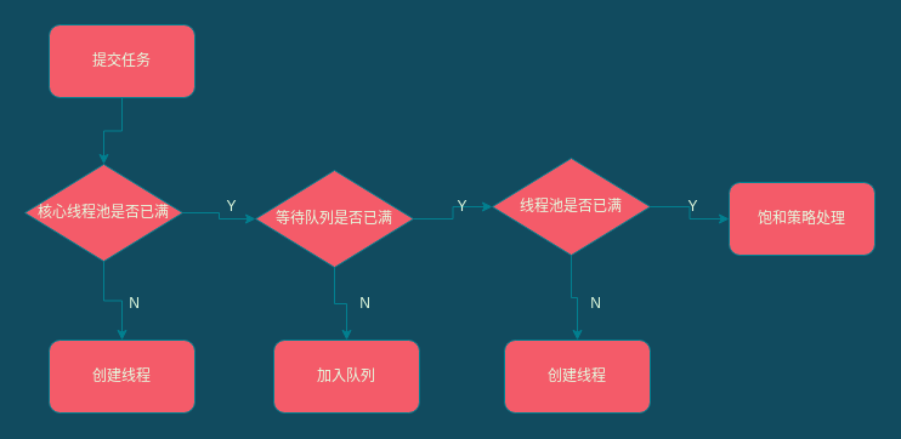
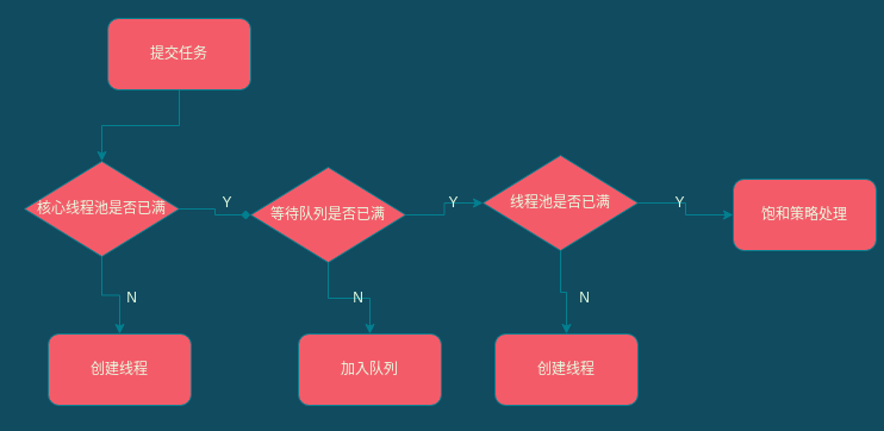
  <mxCell id="0" />
  <mxCell id="1" parent="0" />
  <mxCell id="2" style="edgeStyle=orthogonalEdgeStyle;curved=0;rounded=0;sketch=0;orthogonalLoop=1;jettySize=auto;html=1;exitX=0.5;exitY=1;exitDx=0;exitDy=0;labelBackgroundColor=#114B5F;strokeColor=#028090;fontColor=#E4FDE1;" edge="1" parent="1" source="3" target="6"><mxGeometry relative="1" as="geometry" /></mxCell>
- <mxCell id="3" value="提交任务" style="rounded=1;whiteSpace=wrap;html=1;sketch=0;fillColor=#F45B69;strokeColor=#028090;fontColor=#E4FDE1;" vertex="1" parent="1"><mxGeometry x="40" y="20" width="120" height="60" as="geometry" /></mxCell>
+ <mxCell id="3" value="提交任务" style="rounded=1;whiteSpace=wrap;html=1;sketch=0;fillColor=#F45B69;strokeColor=#028090;fontColor=#E4FDE1;" vertex="1" parent="1"><mxGeometry x="90" y="15" width="120" height="60" as="geometry" /></mxCell>
  <mxCell id="4" style="edgeStyle=orthogonalEdgeStyle;curved=0;rounded=0;sketch=0;orthogonalLoop=1;jettySize=auto;html=1;exitX=0.5;exitY=1;exitDx=0;exitDy=0;entryX=0.5;entryY=0;entryDx=0;entryDy=0;labelBackgroundColor=#114B5F;strokeColor=#028090;fontColor=#E4FDE1;" edge="1" parent="1" source="6" target="7"><mxGeometry relative="1" as="geometry" /></mxCell>
- <mxCell id="5" style="edgeStyle=orthogonalEdgeStyle;curved=0;rounded=0;sketch=0;orthogonalLoop=1;jettySize=auto;html=1;exitX=1;exitY=0.5;exitDx=0;exitDy=0;entryX=0;entryY=0.5;entryDx=0;entryDy=0;labelBackgroundColor=#114B5F;strokeColor=#028090;fontColor=#E4FDE1;" edge="1" parent="1" source="6" target="11"><mxGeometry relative="1" as="geometry" /></mxCell>
+ <mxCell id="5" style="edgeStyle=orthogonalEdgeStyle;curved=0;rounded=0;sketch=0;orthogonalLoop=1;jettySize=auto;html=1;exitX=1;exitY=0.5;exitDx=0;exitDy=0;entryX=0;entryY=0.5;entryDx=0;entryDy=0;labelBackgroundColor=#114B5F;strokeColor=#028090;fontColor=#E4FDE1;endArrow=diamond;" edge="1" parent="1" source="6" target="11"><mxGeometry relative="1" as="geometry" /></mxCell>
  <mxCell id="6" value="核心线程池是否已满" style="rhombus;whiteSpace=wrap;html=1;rounded=0;sketch=0;fillColor=#F45B69;strokeColor=#028090;fontColor=#E4FDE1;" vertex="1" parent="1"><mxGeometry x="20" y="135" width="130" height="80" as="geometry" /></mxCell>
  <mxCell id="7" value="创建线程" style="rounded=1;whiteSpace=wrap;html=1;sketch=0;fillColor=#F45B69;strokeColor=#028090;fontColor=#E4FDE1;" vertex="1" parent="1"><mxGeometry x="40" y="280" width="120" height="60" as="geometry" /></mxCell>
  <mxCell id="8" value="N" style="text;html=1;align=center;verticalAlign=middle;resizable=0;points=[];autosize=1;fontColor=#E4FDE1;" vertex="1" parent="1"><mxGeometry x="100" y="240" width="20" height="20" as="geometry" /></mxCell>
  <mxCell id="9" style="edgeStyle=orthogonalEdgeStyle;curved=0;rounded=0;sketch=0;orthogonalLoop=1;jettySize=auto;html=1;exitX=0.5;exitY=1;exitDx=0;exitDy=0;labelBackgroundColor=#114B5F;strokeColor=#028090;fontColor=#E4FDE1;" edge="1" parent="1" source="11" target="13"><mxGeometry relative="1" as="geometry" /></mxCell>
  <mxCell id="10" style="edgeStyle=orthogonalEdgeStyle;curved=0;rounded=0;sketch=0;orthogonalLoop=1;jettySize=auto;html=1;exitX=1;exitY=0.5;exitDx=0;exitDy=0;entryX=0;entryY=0.5;entryDx=0;entryDy=0;labelBackgroundColor=#114B5F;strokeColor=#028090;fontColor=#E4FDE1;" edge="1" parent="1" source="11" target="17"><mxGeometry relative="1" as="geometry" /></mxCell>
  <mxCell id="11" value="等待队列是否已满" style="rhombus;whiteSpace=wrap;html=1;rounded=0;sketch=0;fillColor=#F45B69;strokeColor=#028090;fontColor=#E4FDE1;" vertex="1" parent="1"><mxGeometry x="210" y="140" width="130" height="80" as="geometry" /></mxCell>
  <mxCell id="12" value="Y&lt;br&gt;" style="text;html=1;align=center;verticalAlign=middle;resizable=0;points=[];autosize=1;fontColor=#E4FDE1;" vertex="1" parent="1"><mxGeometry x="180" y="160" width="20" height="20" as="geometry" /></mxCell>
- <mxCell id="13" value="加入队列" style="rounded=1;whiteSpace=wrap;html=1;sketch=0;fillColor=#F45B69;strokeColor=#028090;fontColor=#E4FDE1;" vertex="1" parent="1"><mxGeometry x="225" y="280" width="120" height="60" as="geometry" /></mxCell>
+ <mxCell id="13" value="加入队列" style="rounded=1;whiteSpace=wrap;html=1;sketch=0;fillColor=#F45B69;strokeColor=#028090;fontColor=#E4FDE1;" vertex="1" parent="1"><mxGeometry x="250" y="280" width="120" height="60" as="geometry" /></mxCell>
  <mxCell id="14" value="N" style="text;html=1;align=center;verticalAlign=middle;resizable=0;points=[];autosize=1;fontColor=#E4FDE1;" vertex="1" parent="1"><mxGeometry x="290" y="240" width="20" height="20" as="geometry" /></mxCell>
  <mxCell id="15" style="edgeStyle=orthogonalEdgeStyle;curved=0;rounded=0;sketch=0;orthogonalLoop=1;jettySize=auto;html=1;exitX=0.5;exitY=1;exitDx=0;exitDy=0;entryX=0.5;entryY=0;entryDx=0;entryDy=0;labelBackgroundColor=#114B5F;strokeColor=#028090;fontColor=#E4FDE1;" edge="1" parent="1" source="17" target="18"><mxGeometry relative="1" as="geometry" /></mxCell>
  <mxCell id="16" style="edgeStyle=orthogonalEdgeStyle;curved=0;rounded=0;sketch=0;orthogonalLoop=1;jettySize=auto;html=1;exitX=1;exitY=0.5;exitDx=0;exitDy=0;labelBackgroundColor=#114B5F;strokeColor=#028090;fontColor=#E4FDE1;" edge="1" parent="1" source="17" target="21"><mxGeometry relative="1" as="geometry" /></mxCell>
  <mxCell id="17" value="线程池是否已满" style="rhombus;whiteSpace=wrap;html=1;rounded=0;sketch=0;fillColor=#F45B69;strokeColor=#028090;fontColor=#E4FDE1;" vertex="1" parent="1"><mxGeometry x="405" y="130" width="130" height="80" as="geometry" /></mxCell>
  <mxCell id="18" value="创建线程" style="rounded=1;whiteSpace=wrap;html=1;sketch=0;fillColor=#F45B69;strokeColor=#028090;fontColor=#E4FDE1;" vertex="1" parent="1"><mxGeometry x="415" y="280" width="120" height="60" as="geometry" /></mxCell>
  <mxCell id="19" value="Y" style="text;html=1;align=center;verticalAlign=middle;resizable=0;points=[];autosize=1;fontColor=#E4FDE1;" vertex="1" parent="1"><mxGeometry x="370" y="160" width="20" height="20" as="geometry" /></mxCell>
  <mxCell id="20" value="N" style="text;html=1;align=center;verticalAlign=middle;resizable=0;points=[];autosize=1;fontColor=#E4FDE1;" vertex="1" parent="1"><mxGeometry x="480" y="240" width="20" height="20" as="geometry" /></mxCell>
- <mxCell id="21" value="饱和策略处理" style="rounded=1;whiteSpace=wrap;html=1;sketch=0;fillColor=#F45B69;strokeColor=#028090;fontColor=#E4FDE1;" vertex="1" parent="1"><mxGeometry x="600" y="150" width="120" height="60" as="geometry" /></mxCell>
+ <mxCell id="21" value="饱和策略处理" style="rounded=1;whiteSpace=wrap;html=1;sketch=0;fillColor=#F45B69;strokeColor=#028090;fontColor=#E4FDE1;" vertex="1" parent="1"><mxGeometry x="615" y="150" width="120" height="60" as="geometry" /></mxCell>
  <mxCell id="22" value="Y" style="text;html=1;align=center;verticalAlign=middle;resizable=0;points=[];autosize=1;fontColor=#E4FDE1;" vertex="1" parent="1"><mxGeometry x="560" y="160" width="20" height="20" as="geometry" /></mxCell>
